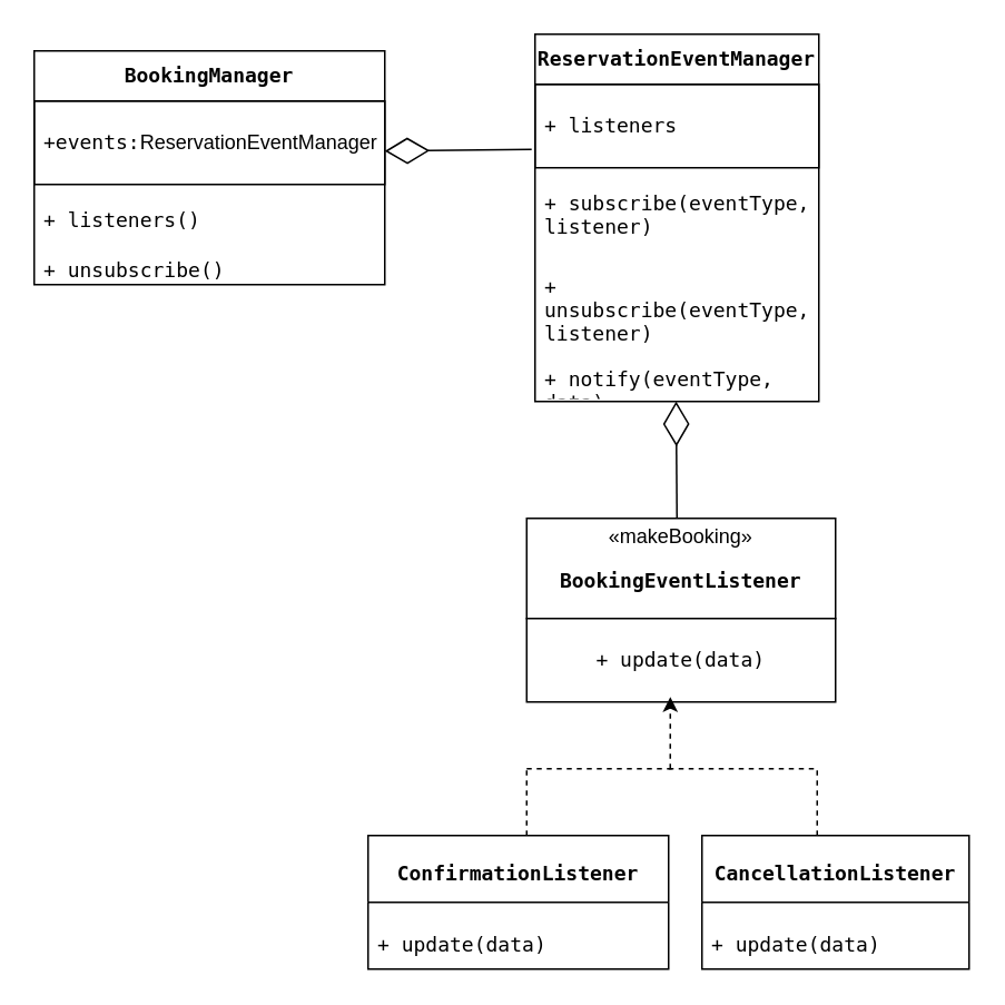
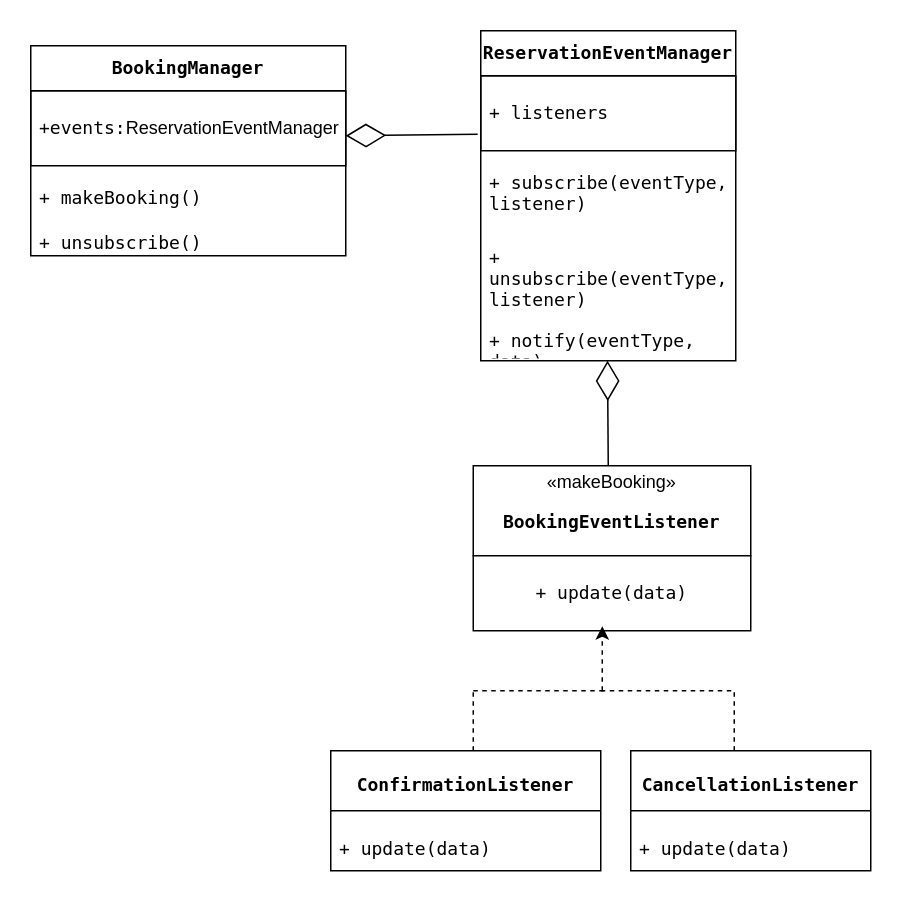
  <mxCell id="0" />
  <mxCell id="1" parent="0" />
  <mxCell id="2" value="&lt;p data-pm-slice=&quot;1 1 [&amp;quot;list&amp;quot;,{&amp;quot;spread&amp;quot;:true,&amp;quot;start&amp;quot;:1407,&amp;quot;end&amp;quot;:3968},&amp;quot;regular_list_item&amp;quot;,{&amp;quot;start&amp;quot;:2970,&amp;quot;end&amp;quot;:3473},&amp;quot;list&amp;quot;,{&amp;quot;spread&amp;quot;:false,&amp;quot;start&amp;quot;:3004,&amp;quot;end&amp;quot;:3473},&amp;quot;regular_list_item&amp;quot;,{&amp;quot;start&amp;quot;:3004,&amp;quot;end&amp;quot;:3121}]&quot;&gt;&lt;code&gt;&lt;b&gt;BookingManager&lt;/b&gt;&lt;/code&gt;&lt;/p&gt;" style="swimlane;fontStyle=0;childLayout=stackLayout;horizontal=1;startSize=30;horizontalStack=0;resizeParent=1;resizeParentMax=0;resizeLast=0;collapsible=1;marginBottom=0;whiteSpace=wrap;html=1;" vertex="1" parent="1"><mxGeometry x="20" y="30" width="210" height="140" as="geometry" /></mxCell>
  <mxCell id="3" value="&lt;p data-pm-slice=&quot;1 1 [&amp;quot;list&amp;quot;,{&amp;quot;spread&amp;quot;:true,&amp;quot;start&amp;quot;:1400,&amp;quot;end&amp;quot;:3936},&amp;quot;regular_list_item&amp;quot;,{&amp;quot;start&amp;quot;:1400,&amp;quot;end&amp;quot;:1918},&amp;quot;list&amp;quot;,{&amp;quot;spread&amp;quot;:false,&amp;quot;start&amp;quot;:1439,&amp;quot;end&amp;quot;:1918},&amp;quot;regular_list_item&amp;quot;,{&amp;quot;start&amp;quot;:1439,&amp;quot;end&amp;quot;:1569},&amp;quot;list&amp;quot;,{&amp;quot;spread&amp;quot;:false,&amp;quot;start&amp;quot;:1477,&amp;quot;end&amp;quot;:1569},&amp;quot;regular_list_item&amp;quot;,{&amp;quot;start&amp;quot;:1477,&amp;quot;end&amp;quot;:1569}]&quot;&gt;&lt;code&gt;+events:&lt;/code&gt;&lt;span style=&quot;background-color: transparent; color: light-dark(rgb(0, 0, 0), rgb(255, 255, 255));&quot;&gt;ReservationEventManager&lt;/span&gt;&lt;/p&gt;" style="text;strokeColor=default;fillColor=none;align=left;verticalAlign=middle;spacingLeft=4;spacingRight=4;overflow=hidden;points=[[0,0.5],[1,0.5]];portConstraint=eastwest;rotatable=0;whiteSpace=wrap;html=1;strokeWidth=1;" vertex="1" parent="2"><mxGeometry y="30" width="210" height="50" as="geometry" /></mxCell>
- <mxCell id="4" value="&lt;p data-pm-slice=&quot;1 1 [&amp;quot;list&amp;quot;,{&amp;quot;spread&amp;quot;:true,&amp;quot;start&amp;quot;:1407,&amp;quot;end&amp;quot;:3968},&amp;quot;regular_list_item&amp;quot;,{&amp;quot;start&amp;quot;:2970,&amp;quot;end&amp;quot;:3473},&amp;quot;list&amp;quot;,{&amp;quot;spread&amp;quot;:false,&amp;quot;start&amp;quot;:3004,&amp;quot;end&amp;quot;:3473},&amp;quot;regular_list_item&amp;quot;,{&amp;quot;start&amp;quot;:3004,&amp;quot;end&amp;quot;:3121},&amp;quot;list&amp;quot;,{&amp;quot;spread&amp;quot;:false,&amp;quot;start&amp;quot;:3036,&amp;quot;end&amp;quot;:3121},&amp;quot;regular_list_item&amp;quot;,{&amp;quot;start&amp;quot;:3036,&amp;quot;end&amp;quot;:3121}]&quot;&gt;&lt;code&gt;+ listeners()&lt;/code&gt;&lt;/p&gt;" style="text;strokeColor=none;fillColor=none;align=left;verticalAlign=middle;spacingLeft=4;spacingRight=4;overflow=hidden;points=[[0,0.5],[1,0.5]];portConstraint=eastwest;rotatable=0;whiteSpace=wrap;html=1;" vertex="1" parent="2"><mxGeometry y="80" width="210" height="30" as="geometry" /></mxCell>
+ <mxCell id="4" value="&lt;p data-pm-slice=&quot;1 1 [&amp;quot;list&amp;quot;,{&amp;quot;spread&amp;quot;:true,&amp;quot;start&amp;quot;:1407,&amp;quot;end&amp;quot;:3968},&amp;quot;regular_list_item&amp;quot;,{&amp;quot;start&amp;quot;:2970,&amp;quot;end&amp;quot;:3473},&amp;quot;list&amp;quot;,{&amp;quot;spread&amp;quot;:false,&amp;quot;start&amp;quot;:3004,&amp;quot;end&amp;quot;:3473},&amp;quot;regular_list_item&amp;quot;,{&amp;quot;start&amp;quot;:3004,&amp;quot;end&amp;quot;:3121},&amp;quot;list&amp;quot;,{&amp;quot;spread&amp;quot;:false,&amp;quot;start&amp;quot;:3036,&amp;quot;end&amp;quot;:3121},&amp;quot;regular_list_item&amp;quot;,{&amp;quot;start&amp;quot;:3036,&amp;quot;end&amp;quot;:3121}]&quot;&gt;&lt;code&gt;+ makeBooking()&lt;/code&gt;&lt;/p&gt;" style="text;strokeColor=none;fillColor=none;align=left;verticalAlign=middle;spacingLeft=4;spacingRight=4;overflow=hidden;points=[[0,0.5],[1,0.5]];portConstraint=eastwest;rotatable=0;whiteSpace=wrap;html=1;" vertex="1" parent="2"><mxGeometry y="80" width="210" height="30" as="geometry" /></mxCell>
  <mxCell id="5" value="&lt;p data-pm-slice=&quot;1 1 [&amp;quot;list&amp;quot;,{&amp;quot;spread&amp;quot;:true,&amp;quot;start&amp;quot;:1407,&amp;quot;end&amp;quot;:3968},&amp;quot;regular_list_item&amp;quot;,{&amp;quot;start&amp;quot;:2970,&amp;quot;end&amp;quot;:3473},&amp;quot;list&amp;quot;,{&amp;quot;spread&amp;quot;:false,&amp;quot;start&amp;quot;:3004,&amp;quot;end&amp;quot;:3473},&amp;quot;regular_list_item&amp;quot;,{&amp;quot;start&amp;quot;:3004,&amp;quot;end&amp;quot;:3121},&amp;quot;list&amp;quot;,{&amp;quot;spread&amp;quot;:false,&amp;quot;start&amp;quot;:3036,&amp;quot;end&amp;quot;:3121},&amp;quot;regular_list_item&amp;quot;,{&amp;quot;start&amp;quot;:3036,&amp;quot;end&amp;quot;:3121}]&quot;&gt;&lt;code&gt;+ unsubscribe()&lt;/code&gt;&lt;/p&gt;" style="text;strokeColor=none;fillColor=none;align=left;verticalAlign=middle;spacingLeft=4;spacingRight=4;overflow=hidden;points=[[0,0.5],[1,0.5]];portConstraint=eastwest;rotatable=0;whiteSpace=wrap;html=1;" vertex="1" parent="2"><mxGeometry y="110" width="210" height="30" as="geometry" /></mxCell>
  <mxCell id="6" value="" style="endArrow=diamondThin;endFill=0;endSize=24;html=1;rounded=0;exitX=-0.012;exitY=0.78;exitDx=0;exitDy=0;exitPerimeter=0;" edge="1" parent="1" source="8"><mxGeometry width="160" relative="1" as="geometry"><mxPoint x="330" y="90" as="sourcePoint" /><mxPoint x="230" y="90" as="targetPoint" /></mxGeometry></mxCell>
  <mxCell id="7" value="&lt;p data-pm-slice=&quot;1 1 [&amp;quot;list&amp;quot;,{&amp;quot;spread&amp;quot;:true,&amp;quot;start&amp;quot;:1407,&amp;quot;end&amp;quot;:3968},&amp;quot;regular_list_item&amp;quot;,{&amp;quot;start&amp;quot;:2970,&amp;quot;end&amp;quot;:3473},&amp;quot;list&amp;quot;,{&amp;quot;spread&amp;quot;:false,&amp;quot;start&amp;quot;:3004,&amp;quot;end&amp;quot;:3473},&amp;quot;regular_list_item&amp;quot;,{&amp;quot;start&amp;quot;:3124,&amp;quot;end&amp;quot;:3296}]&quot;&gt;&lt;code&gt;&lt;b&gt;ReservationEventManager&lt;/b&gt;&lt;/code&gt;&lt;/p&gt;" style="swimlane;fontStyle=0;childLayout=stackLayout;horizontal=1;startSize=30;horizontalStack=0;resizeParent=1;resizeParentMax=0;resizeLast=0;collapsible=1;marginBottom=0;whiteSpace=wrap;html=1;" vertex="1" parent="1"><mxGeometry x="320" width="170" height="220" as="geometry" y="20" /></mxCell>
  <mxCell id="8" value="&lt;p data-pm-slice=&quot;1 1 [&amp;quot;list&amp;quot;,{&amp;quot;spread&amp;quot;:true,&amp;quot;start&amp;quot;:1400,&amp;quot;end&amp;quot;:3936},&amp;quot;regular_list_item&amp;quot;,{&amp;quot;start&amp;quot;:1400,&amp;quot;end&amp;quot;:1918},&amp;quot;list&amp;quot;,{&amp;quot;spread&amp;quot;:false,&amp;quot;start&amp;quot;:1439,&amp;quot;end&amp;quot;:1918},&amp;quot;regular_list_item&amp;quot;,{&amp;quot;start&amp;quot;:1572,&amp;quot;end&amp;quot;:1740},&amp;quot;list&amp;quot;,{&amp;quot;spread&amp;quot;:false,&amp;quot;start&amp;quot;:1614,&amp;quot;end&amp;quot;:1740},&amp;quot;regular_list_item&amp;quot;,{&amp;quot;start&amp;quot;:1614,&amp;quot;end&amp;quot;:1740}]&quot;&gt;&lt;code&gt;+ listeners&lt;/code&gt;&lt;/p&gt;" style="text;strokeColor=default;fillColor=none;align=left;verticalAlign=middle;spacingLeft=4;spacingRight=4;overflow=hidden;points=[[0,0.5],[1,0.5]];portConstraint=eastwest;rotatable=0;whiteSpace=wrap;html=1;strokeWidth=1;" vertex="1" parent="7"><mxGeometry y="30" width="170" height="50" as="geometry" /></mxCell>
  <mxCell id="9" value="&lt;p data-pm-slice=&quot;1 1 [&amp;quot;list&amp;quot;,{&amp;quot;spread&amp;quot;:true,&amp;quot;start&amp;quot;:1400,&amp;quot;end&amp;quot;:3936},&amp;quot;regular_list_item&amp;quot;,{&amp;quot;start&amp;quot;:1920,&amp;quot;end&amp;quot;:2423},&amp;quot;list&amp;quot;,{&amp;quot;spread&amp;quot;:false,&amp;quot;start&amp;quot;:1959,&amp;quot;end&amp;quot;:2423},&amp;quot;regular_list_item&amp;quot;,{&amp;quot;start&amp;quot;:2077,&amp;quot;end&amp;quot;:2244},&amp;quot;list&amp;quot;,{&amp;quot;spread&amp;quot;:false,&amp;quot;start&amp;quot;:2118,&amp;quot;end&amp;quot;:2244},&amp;quot;regular_list_item&amp;quot;,{&amp;quot;start&amp;quot;:2118,&amp;quot;end&amp;quot;:2244}]&quot;&gt;&lt;code&gt;+ subscribe(eventType, listener)&lt;/code&gt;&lt;/p&gt;" style="text;strokeColor=none;fillColor=none;align=left;verticalAlign=middle;spacingLeft=4;spacingRight=4;overflow=hidden;points=[[0,0.5],[1,0.5]];portConstraint=eastwest;rotatable=0;whiteSpace=wrap;html=1;" vertex="1" parent="7"><mxGeometry y="80" width="170" height="50" as="geometry" /></mxCell>
  <mxCell id="10" value="&lt;p data-pm-slice=&quot;1 1 [&amp;quot;list&amp;quot;,{&amp;quot;spread&amp;quot;:true,&amp;quot;start&amp;quot;:1400,&amp;quot;end&amp;quot;:3936},&amp;quot;regular_list_item&amp;quot;,{&amp;quot;start&amp;quot;:1400,&amp;quot;end&amp;quot;:1918},&amp;quot;list&amp;quot;,{&amp;quot;spread&amp;quot;:false,&amp;quot;start&amp;quot;:1439,&amp;quot;end&amp;quot;:1918},&amp;quot;regular_list_item&amp;quot;,{&amp;quot;start&amp;quot;:1572,&amp;quot;end&amp;quot;:1740},&amp;quot;list&amp;quot;,{&amp;quot;spread&amp;quot;:false,&amp;quot;start&amp;quot;:1614,&amp;quot;end&amp;quot;:1740},&amp;quot;regular_list_item&amp;quot;,{&amp;quot;start&amp;quot;:1614,&amp;quot;end&amp;quot;:1740}]&quot;&gt;&lt;code&gt;+ unsubscribe(eventType, listener)&lt;/code&gt;&lt;/p&gt;&lt;p data-pm-slice=&quot;1 1 [&amp;quot;list&amp;quot;,{&amp;quot;spread&amp;quot;:true,&amp;quot;start&amp;quot;:1400,&amp;quot;end&amp;quot;:3936},&amp;quot;regular_list_item&amp;quot;,{&amp;quot;start&amp;quot;:1400,&amp;quot;end&amp;quot;:1918},&amp;quot;list&amp;quot;,{&amp;quot;spread&amp;quot;:false,&amp;quot;start&amp;quot;:1439,&amp;quot;end&amp;quot;:1918},&amp;quot;regular_list_item&amp;quot;,{&amp;quot;start&amp;quot;:1572,&amp;quot;end&amp;quot;:1740},&amp;quot;list&amp;quot;,{&amp;quot;spread&amp;quot;:false,&amp;quot;start&amp;quot;:1614,&amp;quot;end&amp;quot;:1740},&amp;quot;regular_list_item&amp;quot;,{&amp;quot;start&amp;quot;:1614,&amp;quot;end&amp;quot;:1740}]&quot;&gt;&lt;code&gt;+ notify(eventType, data)&lt;/code&gt;&lt;/p&gt;" style="text;strokeColor=none;fillColor=none;align=left;verticalAlign=middle;spacingLeft=4;spacingRight=4;overflow=hidden;points=[[0,0.5],[1,0.5]];portConstraint=eastwest;rotatable=0;whiteSpace=wrap;html=1;" vertex="1" parent="7"><mxGeometry y="130" width="170" height="90" as="geometry" /></mxCell>
  <mxCell id="11" value="" style="endArrow=diamondThin;endFill=0;endSize=24;html=1;rounded=0;" edge="1" parent="1"><mxGeometry width="160" relative="1" as="geometry"><mxPoint x="405" y="310" as="sourcePoint" /><mxPoint x="404.5" y="240" as="targetPoint" /></mxGeometry></mxCell>
  <mxCell id="12" value="«makeBooking»&lt;br&gt;&lt;p data-pm-slice=&quot;1 1 [&amp;quot;list&amp;quot;,{&amp;quot;spread&amp;quot;:true,&amp;quot;start&amp;quot;:1407,&amp;quot;end&amp;quot;:3968},&amp;quot;regular_list_item&amp;quot;,{&amp;quot;start&amp;quot;:2970,&amp;quot;end&amp;quot;:3473},&amp;quot;list&amp;quot;,{&amp;quot;spread&amp;quot;:false,&amp;quot;start&amp;quot;:3004,&amp;quot;end&amp;quot;:3473},&amp;quot;regular_list_item&amp;quot;,{&amp;quot;start&amp;quot;:3299,&amp;quot;end&amp;quot;:3380}]&quot;&gt;&lt;code&gt;&lt;b&gt;BookingEventListener&lt;/b&gt;&lt;/code&gt;&lt;/p&gt;" style="html=1;whiteSpace=wrap;" vertex="1" parent="1"><mxGeometry x="315" y="310" width="185" height="60" as="geometry" /></mxCell>
  <mxCell id="13" value="&lt;p data-pm-slice=&quot;1 1 [&amp;quot;list&amp;quot;,{&amp;quot;spread&amp;quot;:true,&amp;quot;start&amp;quot;:1400,&amp;quot;end&amp;quot;:3936},&amp;quot;regular_list_item&amp;quot;,{&amp;quot;start&amp;quot;:1400,&amp;quot;end&amp;quot;:1918},&amp;quot;list&amp;quot;,{&amp;quot;spread&amp;quot;:false,&amp;quot;start&amp;quot;:1439,&amp;quot;end&amp;quot;:1918},&amp;quot;regular_list_item&amp;quot;,{&amp;quot;start&amp;quot;:1743,&amp;quot;end&amp;quot;:1830},&amp;quot;list&amp;quot;,{&amp;quot;spread&amp;quot;:false,&amp;quot;start&amp;quot;:1804,&amp;quot;end&amp;quot;:1830},&amp;quot;regular_list_item&amp;quot;,{&amp;quot;start&amp;quot;:1804,&amp;quot;end&amp;quot;:1830}]&quot;&gt;&lt;code&gt;+ update(data)&lt;/code&gt;&lt;/p&gt;" style="html=1;whiteSpace=wrap;" vertex="1" parent="1"><mxGeometry x="315" y="370" width="185" height="50" as="geometry" /></mxCell>
  <mxCell id="14" value="" style="endArrow=classic;html=1;rounded=0;dashed=1;entryX=0.465;entryY=0.94;entryDx=0;entryDy=0;entryPerimeter=0;" edge="1" parent="1" target="13"><mxGeometry width="50" height="50" relative="1" as="geometry"><mxPoint x="401" y="460" as="sourcePoint" /><mxPoint x="410" y="430" as="targetPoint" /></mxGeometry></mxCell>
  <mxCell id="15" value="" style="endArrow=none;html=1;rounded=0;dashed=1;" edge="1" parent="1"><mxGeometry width="50" height="50" relative="1" as="geometry"><mxPoint x="315" y="460" as="sourcePoint" /><mxPoint x="405" y="460" as="targetPoint" /></mxGeometry></mxCell>
  <mxCell id="16" value="" style="endArrow=none;html=1;rounded=0;dashed=1;" edge="1" parent="1"><mxGeometry width="50" height="50" relative="1" as="geometry"><mxPoint x="315" y="500" as="sourcePoint" /><mxPoint x="315" y="460" as="targetPoint" /></mxGeometry></mxCell>
  <mxCell id="17" value="" style="endArrow=none;html=1;rounded=0;dashed=1;" edge="1" parent="1"><mxGeometry width="50" height="50" relative="1" as="geometry"><mxPoint x="400" y="460" as="sourcePoint" /><mxPoint x="490" y="460" as="targetPoint" /></mxGeometry></mxCell>
  <mxCell id="18" value="" style="endArrow=none;html=1;rounded=0;dashed=1;" edge="1" parent="1"><mxGeometry width="50" height="50" relative="1" as="geometry"><mxPoint x="489" y="500" as="sourcePoint" /><mxPoint x="489" y="460" as="targetPoint" /></mxGeometry></mxCell>
  <mxCell id="19" value="&lt;p data-pm-slice=&quot;1 1 [&amp;quot;list&amp;quot;,{&amp;quot;spread&amp;quot;:true,&amp;quot;start&amp;quot;:1407,&amp;quot;end&amp;quot;:3968},&amp;quot;regular_list_item&amp;quot;,{&amp;quot;start&amp;quot;:2970,&amp;quot;end&amp;quot;:3473},&amp;quot;list&amp;quot;,{&amp;quot;spread&amp;quot;:false,&amp;quot;start&amp;quot;:3004,&amp;quot;end&amp;quot;:3473},&amp;quot;regular_list_item&amp;quot;,{&amp;quot;start&amp;quot;:3383,&amp;quot;end&amp;quot;:3473}]&quot;&gt;&lt;code&gt;&lt;b&gt;&lt;font style=&quot;font-size: 12px;&quot;&gt;ConfirmationListener&lt;/font&gt;&lt;/b&gt;&lt;/code&gt;&lt;/p&gt;" style="swimlane;fontStyle=0;align=center;verticalAlign=top;childLayout=stackLayout;horizontal=1;startSize=40;horizontalStack=0;resizeParent=1;resizeParentMax=0;resizeLast=0;collapsible=1;marginBottom=0;whiteSpace=wrap;html=1;fontSize=9;" vertex="1" parent="1"><mxGeometry x="220" y="500" width="180" height="80" as="geometry" /></mxCell>
  <mxCell id="20" value="&lt;p data-pm-slice=&quot;1 1 [&amp;quot;list&amp;quot;,{&amp;quot;spread&amp;quot;:true,&amp;quot;start&amp;quot;:1400,&amp;quot;end&amp;quot;:3936},&amp;quot;regular_list_item&amp;quot;,{&amp;quot;start&amp;quot;:1400,&amp;quot;end&amp;quot;:1918},&amp;quot;list&amp;quot;,{&amp;quot;spread&amp;quot;:false,&amp;quot;start&amp;quot;:1439,&amp;quot;end&amp;quot;:1918},&amp;quot;regular_list_item&amp;quot;,{&amp;quot;start&amp;quot;:1833,&amp;quot;end&amp;quot;:1918},&amp;quot;list&amp;quot;,{&amp;quot;spread&amp;quot;:false,&amp;quot;start&amp;quot;:1892,&amp;quot;end&amp;quot;:1918},&amp;quot;regular_list_item&amp;quot;,{&amp;quot;start&amp;quot;:1892,&amp;quot;end&amp;quot;:1918}]&quot;&gt;&lt;code&gt;+ update(data)&lt;/code&gt;&lt;/p&gt;" style="text;strokeColor=none;fillColor=none;align=left;verticalAlign=top;spacingLeft=4;spacingRight=4;overflow=hidden;rotatable=0;points=[[0,0.5],[1,0.5]];portConstraint=eastwest;whiteSpace=wrap;html=1;fontStyle=0" vertex="1" parent="19"><mxGeometry y="40" width="180" height="40" as="geometry" /></mxCell>
  <mxCell id="21" value="&lt;p data-pm-slice=&quot;1 1 [&amp;quot;list&amp;quot;,{&amp;quot;spread&amp;quot;:true,&amp;quot;start&amp;quot;:1407,&amp;quot;end&amp;quot;:3968},&amp;quot;regular_list_item&amp;quot;,{&amp;quot;start&amp;quot;:2970,&amp;quot;end&amp;quot;:3473},&amp;quot;list&amp;quot;,{&amp;quot;spread&amp;quot;:false,&amp;quot;start&amp;quot;:3004,&amp;quot;end&amp;quot;:3473},&amp;quot;regular_list_item&amp;quot;,{&amp;quot;start&amp;quot;:3383,&amp;quot;end&amp;quot;:3473}]&quot;&gt;&lt;code&gt;&lt;font style=&quot;font-size: 12px;&quot;&gt;CancellationListener&lt;/font&gt;&lt;/code&gt;&lt;/p&gt;" style="swimlane;fontStyle=1;align=center;verticalAlign=top;childLayout=stackLayout;horizontal=1;startSize=40;horizontalStack=0;resizeParent=1;resizeParentMax=0;resizeLast=0;collapsible=1;marginBottom=0;whiteSpace=wrap;html=1;fontSize=9;" vertex="1" parent="1"><mxGeometry x="420" y="500" width="160" height="80" as="geometry" /></mxCell>
  <mxCell id="22" value="&lt;p data-pm-slice=&quot;1 1 [&amp;quot;list&amp;quot;,{&amp;quot;spread&amp;quot;:true,&amp;quot;start&amp;quot;:1400,&amp;quot;end&amp;quot;:3936},&amp;quot;regular_list_item&amp;quot;,{&amp;quot;start&amp;quot;:1400,&amp;quot;end&amp;quot;:1918},&amp;quot;list&amp;quot;,{&amp;quot;spread&amp;quot;:false,&amp;quot;start&amp;quot;:1439,&amp;quot;end&amp;quot;:1918},&amp;quot;regular_list_item&amp;quot;,{&amp;quot;start&amp;quot;:1833,&amp;quot;end&amp;quot;:1918},&amp;quot;list&amp;quot;,{&amp;quot;spread&amp;quot;:false,&amp;quot;start&amp;quot;:1892,&amp;quot;end&amp;quot;:1918},&amp;quot;regular_list_item&amp;quot;,{&amp;quot;start&amp;quot;:1892,&amp;quot;end&amp;quot;:1918}]&quot;&gt;&lt;code&gt;+ update(data)&lt;/code&gt;&lt;/p&gt;" style="text;strokeColor=none;fillColor=none;align=left;verticalAlign=top;spacingLeft=4;spacingRight=4;overflow=hidden;rotatable=0;points=[[0,0.5],[1,0.5]];portConstraint=eastwest;whiteSpace=wrap;html=1;" vertex="1" parent="21"><mxGeometry y="40" width="160" height="40" as="geometry" /></mxCell>
